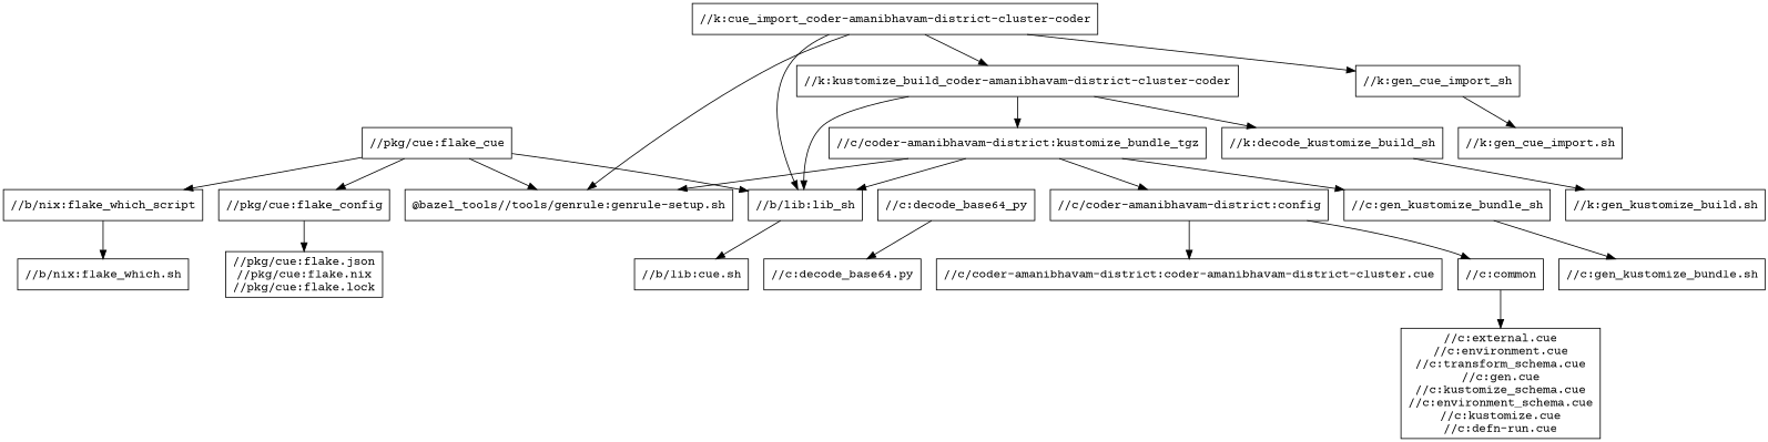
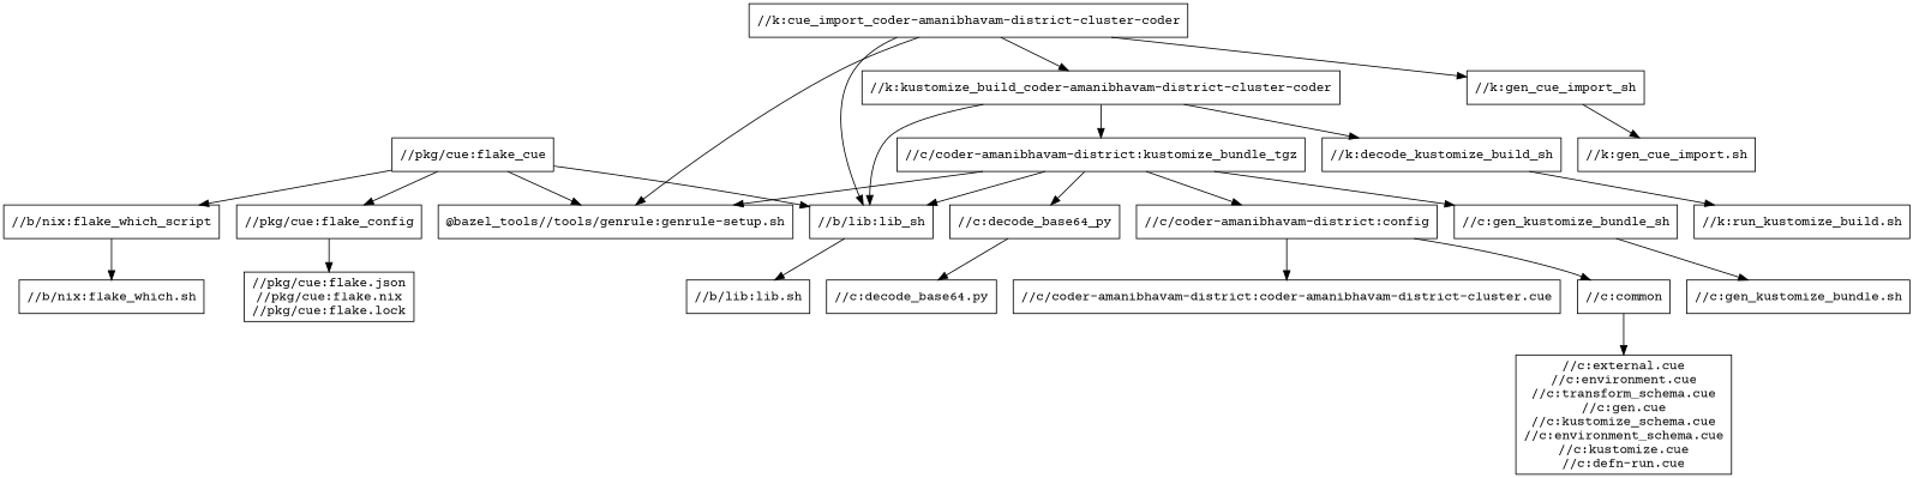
  digraph {
    fontname="Courier Prime"
    node [fontname="Courier Prime" shape=box]
    edge [fontname="Courier Prime"]
    "//k:cue_import_coder-amanibhavam-district-cluster-coder"
    "//k:kustomize_build_coder-amanibhavam-district-cluster-coder"
    "//k:gen_cue_import_sh"
    "//b/lib:lib_sh"
    "@bazel_tools//tools/genrule:genrule-setup.sh"
    n6 [label="//k:decode_kustomize_build_sh"]
    "//c/coder-amanibhavam-district:kustomize_bundle_tgz"
    "//k:gen_cue_import.sh"
-   "//b/lib:lib.sh" [label="//b/lib:cue.sh"]
-   "//k:gen_kustomize_build.sh"
+   "//b/lib:lib.sh"
+   "//k:gen_kustomize_build.sh" [label="//k:run_kustomize_build.sh"]
    "//c/coder-amanibhavam-district:config"
    "//c:gen_kustomize_bundle_sh"
    "//c:decode_base64_py"
    "//c/coder-amanibhavam-district:coder-amanibhavam-district-cluster.cue"
    "//c:common"
    "//c:gen_kustomize_bundle.sh"
    "//c:decode_base64.py"
    "//c:external.cue\n//c:environment.cue\n//c:transform_schema.cue\n//c:gen.cue\n//c:kustomize_schema.cue\n//c:environment_schema.cue\n//c:kustomize.cue\n//c:defn-run.cue"
    "//pkg/cue:flake_cue"
    "//pkg/cue:flake_config"
    "//b/nix:flake_which_script"
    "//pkg/cue:flake.json\n//pkg/cue:flake.nix\n//pkg/cue:flake.lock"
    "//b/nix:flake_which.sh"
    "//k:cue_import_coder-amanibhavam-district-cluster-coder" -> "//k:kustomize_build_coder-amanibhavam-district-cluster-coder"
    "//k:cue_import_coder-amanibhavam-district-cluster-coder" -> "//k:gen_cue_import_sh"
    "//k:cue_import_coder-amanibhavam-district-cluster-coder" -> "//b/lib:lib_sh"
    "//k:cue_import_coder-amanibhavam-district-cluster-coder" -> "@bazel_tools//tools/genrule:genrule-setup.sh"
    "//k:kustomize_build_coder-amanibhavam-district-cluster-coder" -> "//b/lib:lib_sh"
    "//k:kustomize_build_coder-amanibhavam-district-cluster-coder" -> n6
    "//k:kustomize_build_coder-amanibhavam-district-cluster-coder" -> "//c/coder-amanibhavam-district:kustomize_bundle_tgz"
    "//k:gen_cue_import_sh" -> "//k:gen_cue_import.sh"
    "//b/lib:lib_sh" -> "//b/lib:lib.sh"
    n6 -> "//k:gen_kustomize_build.sh"
    "//c/coder-amanibhavam-district:kustomize_bundle_tgz" -> "//b/lib:lib_sh"
    "//c/coder-amanibhavam-district:kustomize_bundle_tgz" -> "@bazel_tools//tools/genrule:genrule-setup.sh"
    "//c/coder-amanibhavam-district:kustomize_bundle_tgz" -> "//c/coder-amanibhavam-district:config"
    "//c/coder-amanibhavam-district:kustomize_bundle_tgz" -> "//c:gen_kustomize_bundle_sh"
+   "//c/coder-amanibhavam-district:kustomize_bundle_tgz" -> "//c:decode_base64_py"
    "//c/coder-amanibhavam-district:config" -> "//c/coder-amanibhavam-district:coder-amanibhavam-district-cluster.cue"
    "//c/coder-amanibhavam-district:config" -> "//c:common"
    "//c:gen_kustomize_bundle_sh" -> "//c:gen_kustomize_bundle.sh"
    "//c:decode_base64_py" -> "//c:decode_base64.py"
    "//c:common" -> "//c:external.cue\n//c:environment.cue\n//c:transform_schema.cue\n//c:gen.cue\n//c:kustomize_schema.cue\n//c:environment_schema.cue\n//c:kustomize.cue\n//c:defn-run.cue"
    "//pkg/cue:flake_cue" -> "//b/lib:lib_sh"
    "//pkg/cue:flake_cue" -> "@bazel_tools//tools/genrule:genrule-setup.sh"
    "//pkg/cue:flake_cue" -> "//pkg/cue:flake_config"
    "//pkg/cue:flake_cue" -> "//b/nix:flake_which_script"
    "//pkg/cue:flake_config" -> "//pkg/cue:flake.json\n//pkg/cue:flake.nix\n//pkg/cue:flake.lock"
    "//b/nix:flake_which_script" -> "//b/nix:flake_which.sh"
  }
